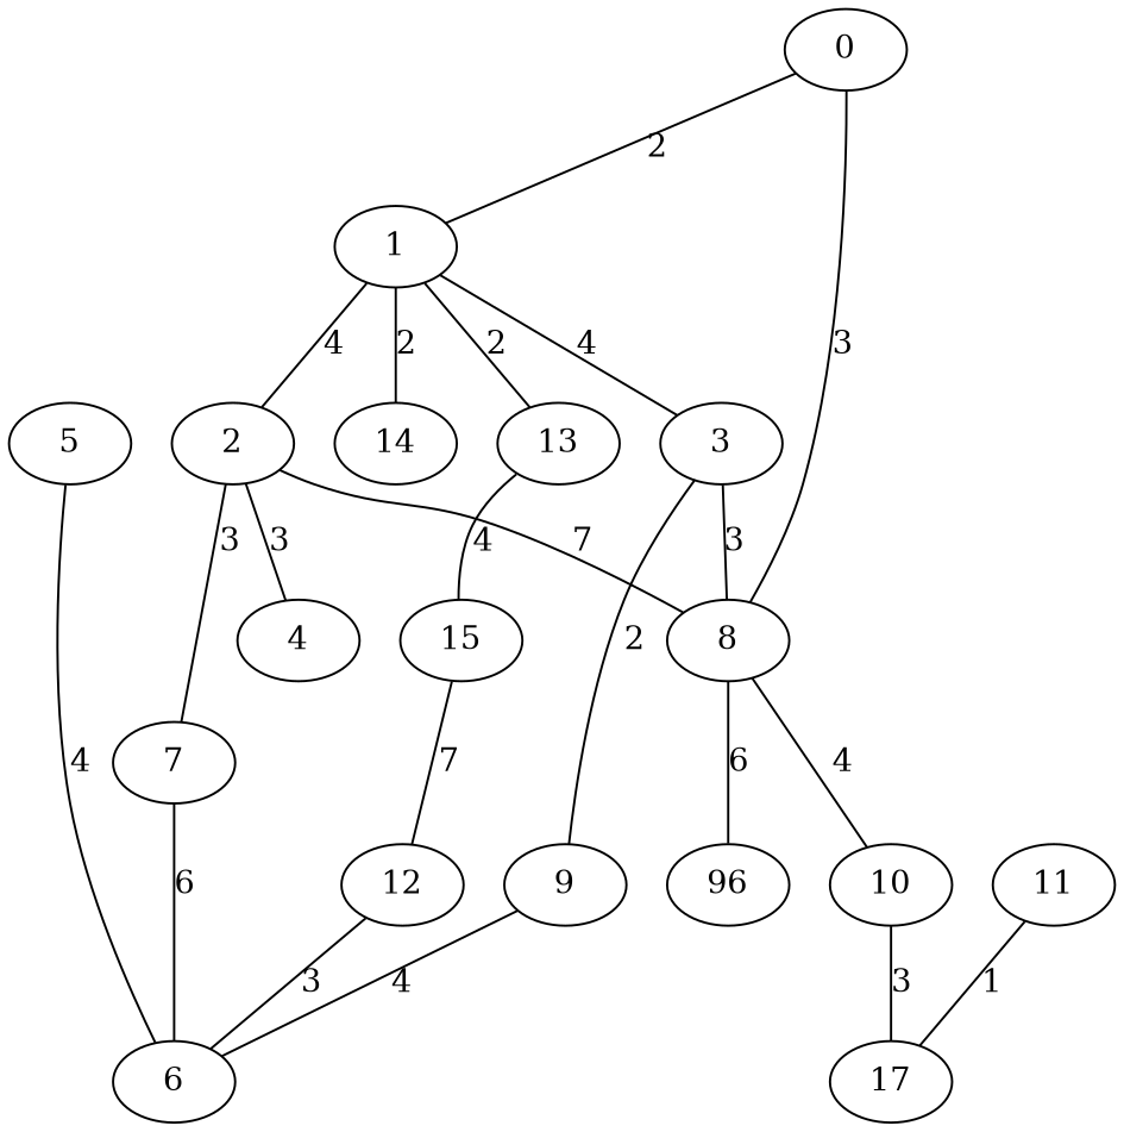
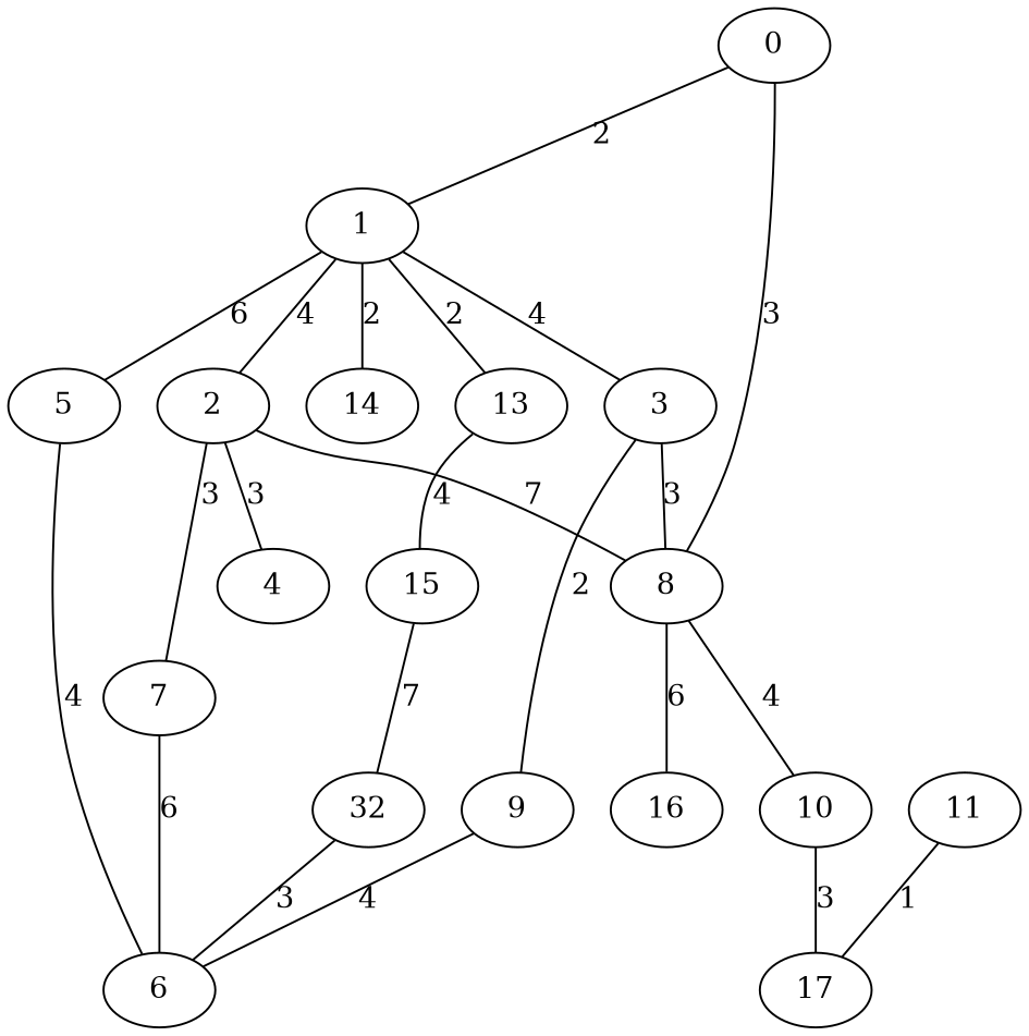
  graph {
    node [habit=10 x=5 y=6]
    edge [weight=3]
    0 [y=5]
    1 [x=6]
    8 [x=3 y=4]
    2 [habit=1 x=8 y=4]
    3 [habit=6]
    5 [x=8 y=8]
    13 [habit=7 y=8]
    14 [habit=4 x=8]
    10 [habit=2 x=4 y=2]
-   16 [base=1 habit=12 x=1 y=5 label=96]
+   16 [base=1 habit=12 x=1 y=5]
    4 [habit=2 x=9 y=3]
    7 [habit=4 x=10]
    9 [habit=7 x=6 y=8]
    6 [habit=9 x=9 y=8]
    15 [habit=2 x=6 y=10]
    11 [habit=4 x=7 y=2]
    17 [base=2 habit=5 y=1]
-   12 [habit=5 x=8 y=10]
+   12 [habit=5 x=8 y=10 label=32]
    0 -- 1 [label=2 weight=2]
    0 -- 8 [label=3]
    1 -- 2 [label=4]
    1 -- 3 [label=4 weight=4]
+   1 -- 5 [label=6 weight=6]
    1 -- 13 [label=2 weight=2]
    1 -- 14 [label=2 weight=2]
    8 -- 10 [label=4 weight=4]
    8 -- 16 [label=6 weight=6]
    2 -- 8 [label=7 weight=7]
    2 -- 4 [label=3]
    2 -- 7 [label=3 weight=6]
    3 -- 8 [label=3]
    3 -- 9 [label=2 weight=2]
    5 -- 6 [label=4 weight=4]
    13 -- 15 [label=4 weight=4]
    10 -- 17 [label=3]
    7 -- 6 [label=6 weight=6]
    9 -- 6 [label=4 weight=4]
    15 -- 12 [label=7 weight=7]
    11 -- 17 [label=1 weight=1]
    12 -- 6 [label=3]
  }
